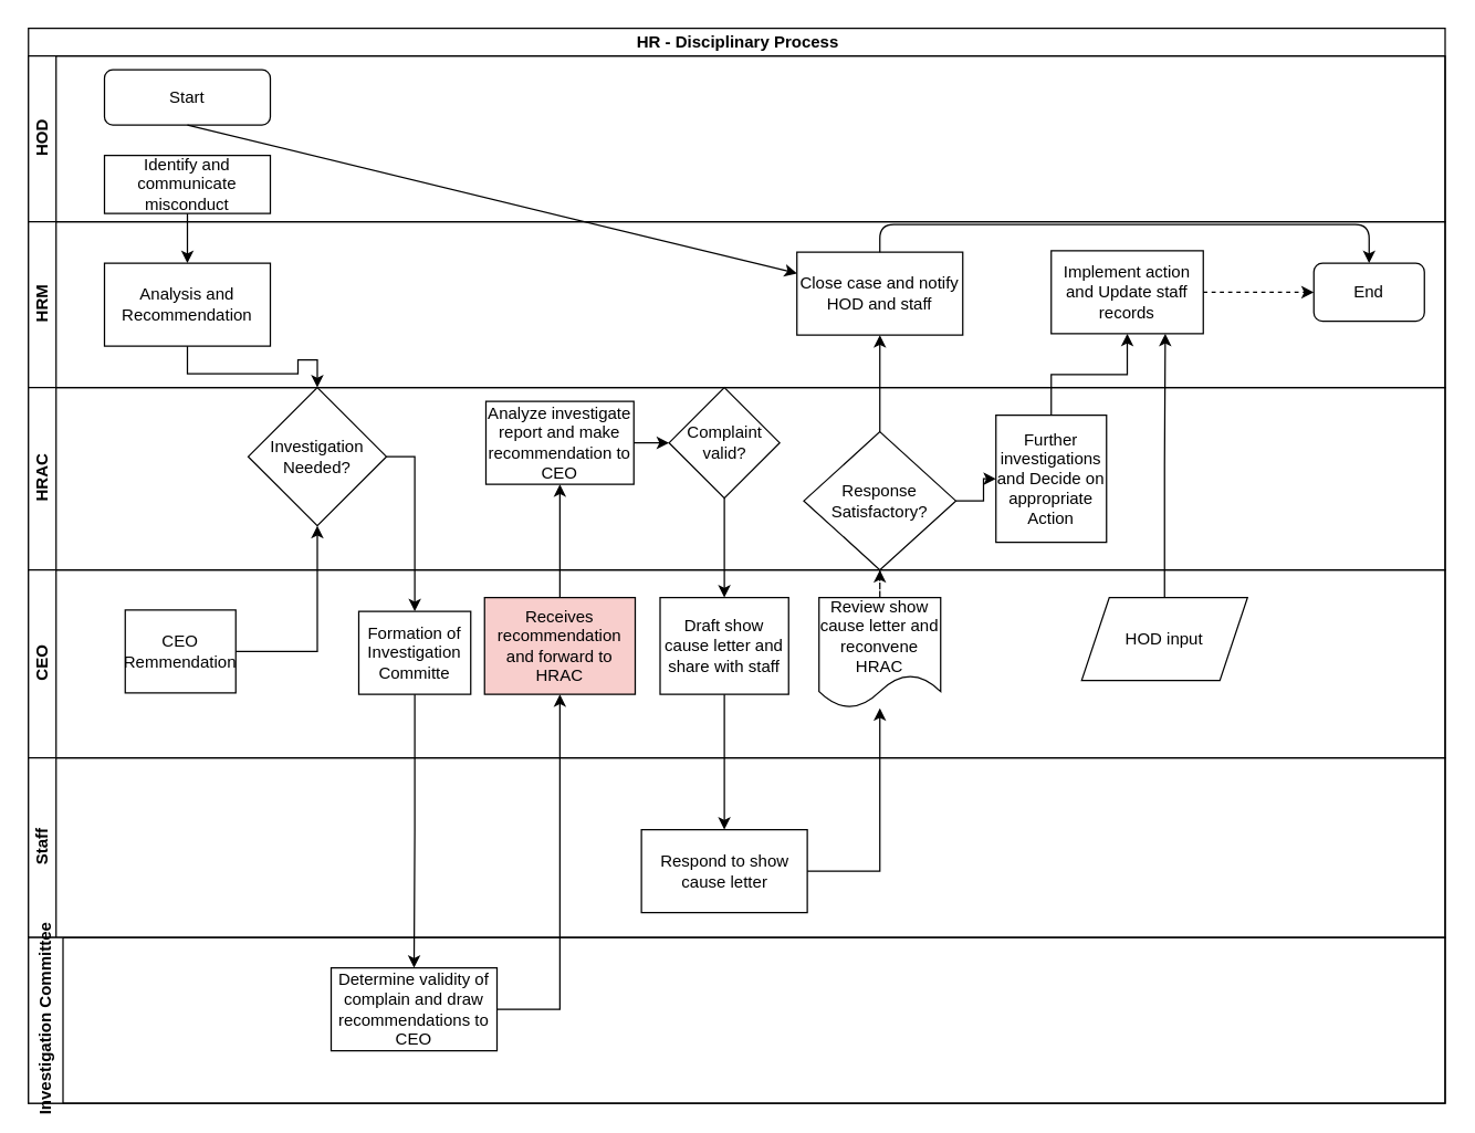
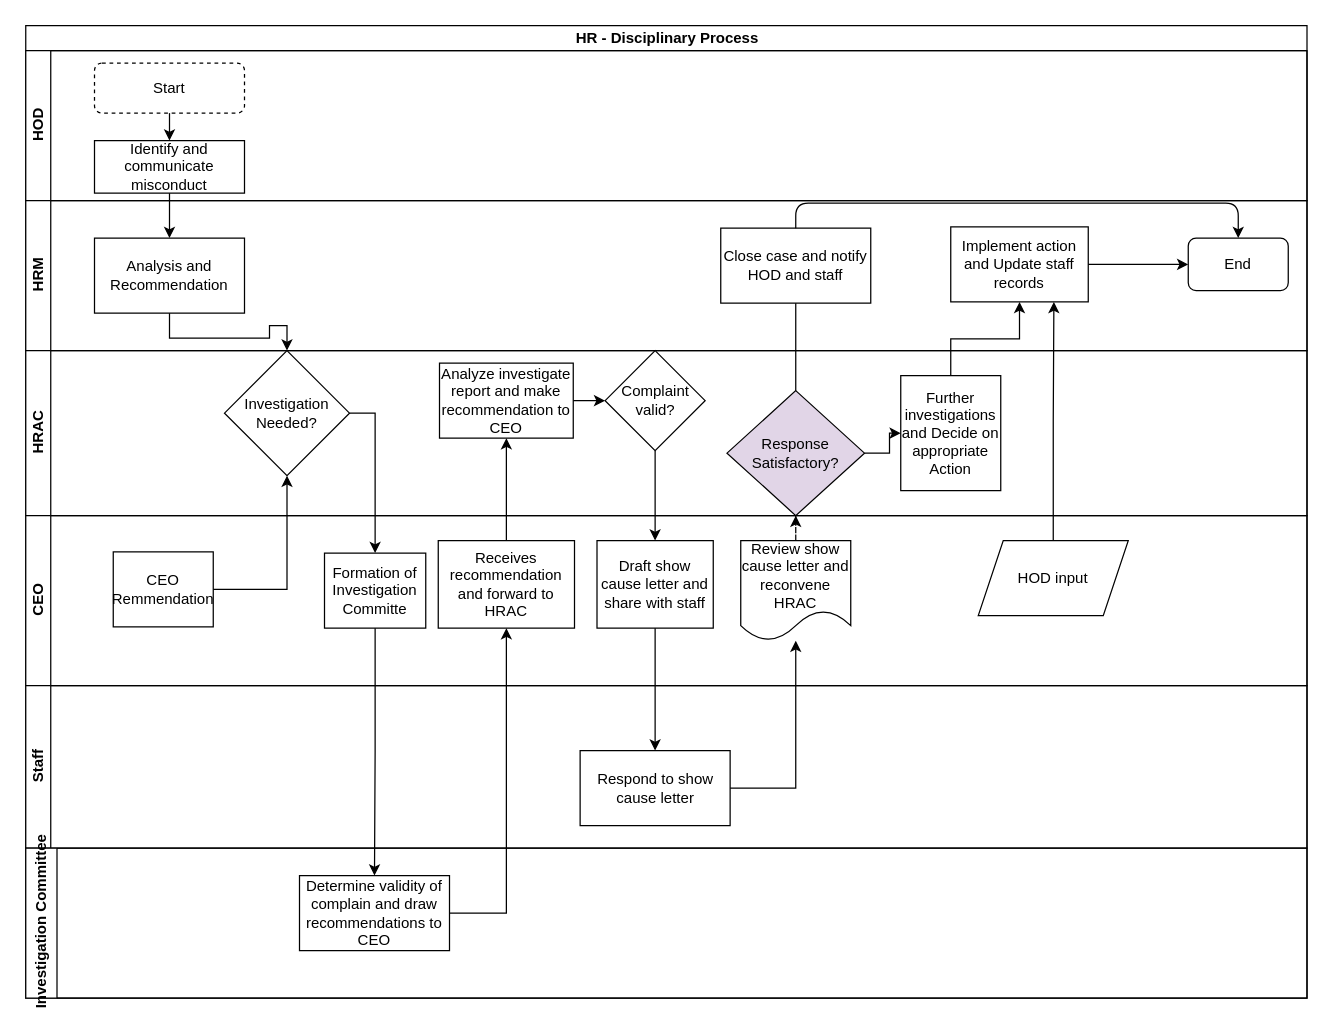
  <mxCell id="0" />
  <mxCell id="1" parent="0" />
  <mxCell id="2" value="HR - Disciplinary Process" style="swimlane;html=1;childLayout=stackLayout;resizeParent=1;resizeParentMax=0;horizontal=1;startSize=20;horizontalStack=0;" vertex="1" parent="1"><mxGeometry x="20" y="20" width="1025" height="778" as="geometry" /></mxCell>
  <mxCell id="3" value="HOD" style="swimlane;html=1;startSize=20;horizontal=0;" vertex="1" parent="2"><mxGeometry y="20" width="1025" height="120" as="geometry" /></mxCell>
- <mxCell id="4" value="Start" style="rounded=1;whiteSpace=wrap;html=1;" vertex="1" parent="3"><mxGeometry x="55" y="10" width="120" height="40" as="geometry" /></mxCell>
+ <mxCell id="4" value="Start" style="rounded=1;whiteSpace=wrap;html=1;dashed=1;" vertex="1" parent="3"><mxGeometry x="55" y="10" width="120" height="40" as="geometry" /></mxCell>
  <mxCell id="5" value="Identify and communicate misconduct" style="rounded=0;whiteSpace=wrap;html=1;" vertex="1" parent="3"><mxGeometry x="55" y="72" width="120" height="42" as="geometry" /></mxCell>
- <mxCell id="6" value="" style="endArrow=classic;html=1;exitX=0.5;exitY=1;exitDx=0;exitDy=0;" edge="1" parent="3" source="4" target="10"><mxGeometry width="50" height="50" relative="1" as="geometry"><mxPoint x="510" y="242" as="sourcePoint" /><mxPoint x="560" y="192" as="targetPoint" /></mxGeometry></mxCell>
+ <mxCell id="6" value="" style="endArrow=classic;html=1;exitX=0.5;exitY=1;exitDx=0;exitDy=0;" edge="1" parent="3" source="4" target="5"><mxGeometry width="50" height="50" relative="1" as="geometry"><mxPoint x="510" y="242" as="sourcePoint" /><mxPoint x="560" y="192" as="targetPoint" /></mxGeometry></mxCell>
  <mxCell id="7" value="HRM" style="swimlane;html=1;startSize=20;horizontal=0;" vertex="1" parent="2"><mxGeometry y="140" width="1025" height="120" as="geometry" /></mxCell>
  <mxCell id="8" value="Implement action and Update staff records" style="whiteSpace=wrap;html=1;rounded=0;" vertex="1" parent="7"><mxGeometry x="740" y="21" width="110" height="60" as="geometry" /></mxCell>
  <mxCell id="9" value="Analysis and Recommendation" style="rounded=0;whiteSpace=wrap;html=1;" vertex="1" parent="7"><mxGeometry x="55" y="30" width="120" height="60" as="geometry" /></mxCell>
  <mxCell id="10" value="Close case and notify HOD and staff" style="whiteSpace=wrap;html=1;rounded=0;" vertex="1" parent="7"><mxGeometry x="556" y="22" width="120" height="60" as="geometry" /></mxCell>
  <mxCell id="11" value="End" style="rounded=1;whiteSpace=wrap;html=1;" vertex="1" parent="7"><mxGeometry x="930" y="30" width="80" height="42" as="geometry" /></mxCell>
  <mxCell id="12" value="" style="endArrow=classic;html=1;entryX=0.5;entryY=0;entryDx=0;entryDy=0;exitX=0.5;exitY=0;exitDx=0;exitDy=0;" edge="1" parent="7" source="10" target="11"><mxGeometry width="50" height="50" relative="1" as="geometry"><mxPoint x="500" y="192" as="sourcePoint" /><mxPoint x="550" y="142" as="targetPoint" /><Array as="points"><mxPoint x="616" y="2" /><mxPoint x="970" y="2" /></Array></mxGeometry></mxCell>
- <mxCell id="13" value="" style="edgeStyle=orthogonalEdgeStyle;rounded=0;orthogonalLoop=1;jettySize=auto;html=1;entryX=0;entryY=0.5;entryDx=0;entryDy=0;dashed=1;" edge="1" parent="7" source="8" target="11"><mxGeometry relative="1" as="geometry"><mxPoint x="910" y="52" as="targetPoint" /></mxGeometry></mxCell>
+ <mxCell id="13" value="" style="edgeStyle=orthogonalEdgeStyle;rounded=0;orthogonalLoop=1;jettySize=auto;html=1;entryX=0;entryY=0.5;entryDx=0;entryDy=0;" edge="1" parent="7" source="8" target="11"><mxGeometry relative="1" as="geometry"><mxPoint x="910" y="52" as="targetPoint" /></mxGeometry></mxCell>
  <mxCell id="14" value="HRAC" style="swimlane;html=1;startSize=20;horizontal=0;" vertex="1" parent="2"><mxGeometry y="260" width="1025" height="132" as="geometry" /></mxCell>
  <mxCell id="15" value="Complaint valid?" style="rhombus;whiteSpace=wrap;html=1;rounded=0;" vertex="1" parent="14"><mxGeometry x="463.5" width="80" height="80" as="geometry" /></mxCell>
  <mxCell id="16" value="Investigation Needed?" style="rhombus;whiteSpace=wrap;html=1;rounded=0;" vertex="1" parent="14"><mxGeometry x="159" width="100" height="100" as="geometry" /></mxCell>
  <mxCell id="17" value="Analyze investigate report and make recommendation to CEO" style="whiteSpace=wrap;html=1;rounded=0;" vertex="1" parent="14"><mxGeometry x="331" y="10" width="107" height="60" as="geometry" /></mxCell>
  <mxCell id="18" value="" style="edgeStyle=orthogonalEdgeStyle;rounded=0;orthogonalLoop=1;jettySize=auto;html=1;" edge="1" parent="14" source="17" target="15"><mxGeometry relative="1" as="geometry" /></mxCell>
  <mxCell id="19" value="Further investigations and Decide on appropriate Action" style="whiteSpace=wrap;html=1;rounded=0;" vertex="1" parent="14"><mxGeometry x="700" y="20" width="80" height="92" as="geometry" /></mxCell>
- <mxCell id="20" value="Response Satisfactory?" style="rhombus;whiteSpace=wrap;html=1;rounded=0;" vertex="1" parent="14"><mxGeometry x="561" y="32" width="110" height="100" as="geometry" /></mxCell>
+ <mxCell id="20" value="Response Satisfactory?" style="rhombus;whiteSpace=wrap;html=1;rounded=0;fillColor=#e1d5e7;" vertex="1" parent="14"><mxGeometry x="561" y="32" width="110" height="100" as="geometry" /></mxCell>
  <mxCell id="21" value="" style="edgeStyle=orthogonalEdgeStyle;rounded=0;orthogonalLoop=1;jettySize=auto;html=1;" edge="1" parent="14" source="20" target="19"><mxGeometry relative="1" as="geometry" /></mxCell>
  <mxCell id="22" value="CEO" style="swimlane;html=1;startSize=20;horizontal=0;" vertex="1" parent="2"><mxGeometry y="392" width="1025" height="136" as="geometry" /></mxCell>
  <mxCell id="23" value="Review show cause letter and reconvene HRAC" style="shape=document;whiteSpace=wrap;html=1;boundedLbl=1;rounded=0;" vertex="1" parent="22"><mxGeometry x="572" y="20" width="88" height="80" as="geometry" /></mxCell>
  <mxCell id="24" value="Draft show cause letter and share with staff" style="whiteSpace=wrap;html=1;rounded=0;" vertex="1" parent="22"><mxGeometry x="457" y="20" width="93" height="70" as="geometry" /></mxCell>
- <mxCell id="25" value="Receives recommendation and forward to HRAC" style="whiteSpace=wrap;html=1;rounded=0;fillColor=#f8cecc;" vertex="1" parent="22"><mxGeometry x="330" y="20" width="109" height="70" as="geometry" /></mxCell>
+ <mxCell id="25" value="Receives recommendation and forward to HRAC" style="whiteSpace=wrap;html=1;rounded=0;" vertex="1" parent="22"><mxGeometry x="330" y="20" width="109" height="70" as="geometry" /></mxCell>
  <mxCell id="26" value="CEO Remmendation" style="rounded=0;whiteSpace=wrap;html=1;" vertex="1" parent="22"><mxGeometry x="70" y="29" width="80" height="60" as="geometry" /></mxCell>
  <mxCell id="27" value="Formation of Investigation Committe" style="whiteSpace=wrap;html=1;rounded=0;" vertex="1" parent="22"><mxGeometry x="239" y="30" width="81" height="60" as="geometry" /></mxCell>
  <mxCell id="28" value="HOD input" style="shape=parallelogram;perimeter=parallelogramPerimeter;whiteSpace=wrap;html=1;fixedSize=1;" vertex="1" parent="22"><mxGeometry x="762" y="20" width="120" height="60" as="geometry" /></mxCell>
  <mxCell id="29" value="Staff" style="swimlane;html=1;startSize=20;horizontal=0;" vertex="1" parent="2"><mxGeometry y="528" width="1025" height="130" as="geometry" /></mxCell>
  <mxCell id="30" value="Respond to show cause letter" style="whiteSpace=wrap;html=1;rounded=0;" vertex="1" parent="29"><mxGeometry x="443.5" y="52" width="120" height="60" as="geometry" /></mxCell>
  <mxCell id="31" value="Investigation Committee" style="swimlane;html=1;startSize=25;horizontal=0;" vertex="1" parent="2"><mxGeometry y="658" width="1025" height="120" as="geometry" /></mxCell>
  <mxCell id="32" value="Determine validity of complain and draw recommendations to CEO" style="whiteSpace=wrap;html=1;rounded=0;" vertex="1" parent="31"><mxGeometry x="219" y="22" width="120" height="60" as="geometry" /></mxCell>
  <mxCell id="33" value="" style="edgeStyle=orthogonalEdgeStyle;rounded=0;orthogonalLoop=1;jettySize=auto;html=1;" edge="1" parent="2" source="5" target="9"><mxGeometry relative="1" as="geometry" /></mxCell>
  <mxCell id="34" value="" style="edgeStyle=orthogonalEdgeStyle;rounded=0;orthogonalLoop=1;jettySize=auto;html=1;" edge="1" parent="2" source="9" target="16"><mxGeometry relative="1" as="geometry" /></mxCell>
  <mxCell id="35" value="" style="edgeStyle=orthogonalEdgeStyle;rounded=0;orthogonalLoop=1;jettySize=auto;html=1;exitX=1;exitY=0.5;exitDx=0;exitDy=0;" edge="1" parent="2" source="26" target="16"><mxGeometry relative="1" as="geometry"><mxPoint x="129" y="439" as="sourcePoint" /></mxGeometry></mxCell>
  <mxCell id="36" value="" style="edgeStyle=orthogonalEdgeStyle;rounded=0;orthogonalLoop=1;jettySize=auto;html=1;exitX=1;exitY=0.5;exitDx=0;exitDy=0;" edge="1" parent="2" source="16" target="27"><mxGeometry relative="1" as="geometry" /></mxCell>
  <mxCell id="37" value="" style="edgeStyle=orthogonalEdgeStyle;rounded=0;orthogonalLoop=1;jettySize=auto;html=1;" edge="1" parent="2" source="27" target="32"><mxGeometry relative="1" as="geometry" /></mxCell>
  <mxCell id="38" value="" style="edgeStyle=orthogonalEdgeStyle;rounded=0;orthogonalLoop=1;jettySize=auto;html=1;exitX=1;exitY=0.5;exitDx=0;exitDy=0;" edge="1" parent="2" source="32" target="25"><mxGeometry relative="1" as="geometry" /></mxCell>
  <mxCell id="39" value="" style="edgeStyle=orthogonalEdgeStyle;rounded=0;orthogonalLoop=1;jettySize=auto;html=1;" edge="1" parent="2" source="25" target="17"><mxGeometry relative="1" as="geometry" /></mxCell>
  <mxCell id="40" value="" style="edgeStyle=orthogonalEdgeStyle;rounded=0;orthogonalLoop=1;jettySize=auto;html=1;" edge="1" parent="2" source="15" target="24"><mxGeometry relative="1" as="geometry" /></mxCell>
  <mxCell id="41" value="" style="edgeStyle=orthogonalEdgeStyle;rounded=0;orthogonalLoop=1;jettySize=auto;html=1;" edge="1" parent="2" source="24" target="30"><mxGeometry relative="1" as="geometry" /></mxCell>
  <mxCell id="42" value="" style="edgeStyle=orthogonalEdgeStyle;rounded=0;orthogonalLoop=1;jettySize=auto;html=1;" edge="1" parent="2" source="30" target="23"><mxGeometry relative="1" as="geometry" /></mxCell>
  <mxCell id="43" value="" style="edgeStyle=orthogonalEdgeStyle;rounded=0;orthogonalLoop=1;jettySize=auto;html=1;dashed=1;" edge="1" parent="2" source="23" target="20"><mxGeometry relative="1" as="geometry" /></mxCell>
- <mxCell id="44" value="" style="edgeStyle=orthogonalEdgeStyle;rounded=0;orthogonalLoop=1;jettySize=auto;html=1;" edge="1" parent="2" source="20" target="10"><mxGeometry relative="1" as="geometry" /></mxCell>
+ <mxCell id="44" value="" style="edgeStyle=orthogonalEdgeStyle;rounded=0;orthogonalLoop=1;jettySize=auto;html=1;endArrow=none;" edge="1" parent="2" source="20" target="10"><mxGeometry relative="1" as="geometry" /></mxCell>
  <mxCell id="45" value="" style="edgeStyle=orthogonalEdgeStyle;rounded=0;orthogonalLoop=1;jettySize=auto;html=1;" edge="1" parent="2" source="19" target="8"><mxGeometry relative="1" as="geometry" /></mxCell>
  <mxCell id="46" value="" style="edgeStyle=orthogonalEdgeStyle;rounded=0;orthogonalLoop=1;jettySize=auto;html=1;entryX=0.75;entryY=1;entryDx=0;entryDy=0;" edge="1" parent="2" source="28" target="8"><mxGeometry relative="1" as="geometry"><mxPoint x="840" y="332" as="targetPoint" /></mxGeometry></mxCell>
